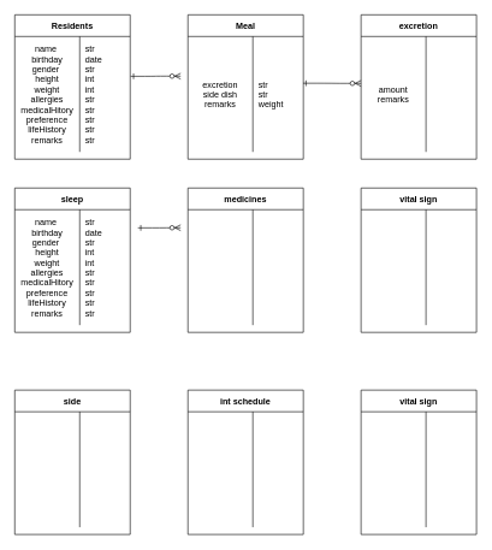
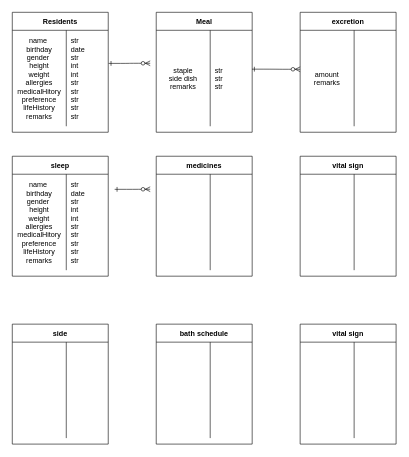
  <mxCell id="0" />
  <mxCell id="1" parent="0" />
  <mxCell id="2" value="" style="edgeStyle=entityRelationEdgeStyle;endArrow=ERzeroToMany;startArrow=ERone;endFill=1;startFill=0;exitX=1.004;exitY=0.345;exitDx=0;exitDy=0;exitPerimeter=0;" parent="1" source="4" edge="1"><mxGeometry width="100" height="100" relative="1" as="geometry"><mxPoint x="170" y="105" as="sourcePoint" /><mxPoint x="250" y="105" as="targetPoint" /></mxGeometry></mxCell>
  <mxCell id="3" value="Residents" style="shape=table;startSize=30;container=1;collapsible=1;childLayout=tableLayout;fixedRows=1;rowLines=0;fontStyle=1;align=center;resizeLast=1;" parent="1" vertex="1"><mxGeometry x="20" y="20" width="160" height="200" as="geometry" /></mxCell>
  <mxCell id="4" value="" style="shape=partialRectangle;collapsible=0;dropTarget=0;pointerEvents=0;fillColor=none;points=[[0,0.5],[1,0.5]];portConstraint=eastwest;top=0;left=0;right=0;bottom=0;" parent="3" vertex="1"><mxGeometry y="30" width="160" height="160" as="geometry" /></mxCell>
  <mxCell id="5" value="name &#10;birthday&#10;gender &#10;height&#10;weight&#10;allergies&#10;medicalHitory&#10;preference&#10;lifeHistory&#10;remarks" style="shape=partialRectangle;overflow=hidden;connectable=0;fillColor=none;top=0;left=0;bottom=0;right=0;" parent="4" vertex="1"><mxGeometry width="90" height="160" as="geometry" /></mxCell>
  <mxCell id="6" value="str&#10;date&#10;str&#10;int&#10;int&#10;str&#10;str&#10;str&#10;str&#10;str" style="shape=partialRectangle;overflow=hidden;connectable=0;fillColor=none;top=0;left=0;bottom=0;right=0;align=left;spacingLeft=6;" parent="4" vertex="1"><mxGeometry x="90" width="70" height="160" as="geometry" /></mxCell>
  <mxCell id="7" value="Meal" style="shape=table;startSize=30;container=1;collapsible=1;childLayout=tableLayout;fixedRows=1;rowLines=0;fontStyle=1;align=center;resizeLast=1;" vertex="1" parent="1"><mxGeometry x="260" y="20" width="160" height="200" as="geometry" /></mxCell>
  <mxCell id="8" value="" style="shape=partialRectangle;collapsible=0;dropTarget=0;pointerEvents=0;fillColor=none;points=[[0,0.5],[1,0.5]];portConstraint=eastwest;top=0;left=0;right=0;bottom=0;" vertex="1" parent="7"><mxGeometry y="30" width="160" height="160" as="geometry" /></mxCell>
- <mxCell id="9" value="&#10;excretion&#10;side dish&#10;remarks&#10;" style="shape=partialRectangle;overflow=hidden;connectable=0;fillColor=none;top=0;left=0;bottom=0;right=0;verticalAlign=middle;" vertex="1" parent="8"><mxGeometry width="90" height="160" as="geometry" /></mxCell>
- <mxCell id="10" value="str&#10;str&#10;weight" style="shape=partialRectangle;overflow=hidden;connectable=0;fillColor=none;top=0;left=0;bottom=0;right=0;align=left;spacingLeft=6;verticalAlign=middle;" vertex="1" parent="8"><mxGeometry x="90" width="70" height="160" as="geometry" /></mxCell>
+ <mxCell id="9" value="&#10;staple&#10;side dish&#10;remarks&#10;" style="shape=partialRectangle;overflow=hidden;connectable=0;fillColor=none;top=0;left=0;bottom=0;right=0;verticalAlign=middle;" vertex="1" parent="8"><mxGeometry width="90" height="160" as="geometry" /></mxCell>
+ <mxCell id="10" value="str&#10;str&#10;str" style="shape=partialRectangle;overflow=hidden;connectable=0;fillColor=none;top=0;left=0;bottom=0;right=0;align=left;spacingLeft=6;verticalAlign=middle;" vertex="1" parent="8"><mxGeometry x="90" width="70" height="160" as="geometry" /></mxCell>
  <mxCell id="11" value="excretion" style="shape=table;startSize=30;container=1;collapsible=1;childLayout=tableLayout;fixedRows=1;rowLines=0;fontStyle=1;align=center;resizeLast=1;" vertex="1" parent="1"><mxGeometry x="500" y="20" width="160" height="200" as="geometry" /></mxCell>
  <mxCell id="12" value="" style="shape=partialRectangle;collapsible=0;dropTarget=0;pointerEvents=0;fillColor=none;points=[[0,0.5],[1,0.5]];portConstraint=eastwest;top=0;left=0;right=0;bottom=0;" vertex="1" parent="11"><mxGeometry y="30" width="160" height="160" as="geometry" /></mxCell>
  <mxCell id="13" value="amount&#10;remarks" style="shape=partialRectangle;overflow=hidden;connectable=0;fillColor=none;top=0;left=0;bottom=0;right=0;" vertex="1" parent="12"><mxGeometry width="90" height="160" as="geometry" /></mxCell>
  <mxCell id="14" value="" style="shape=partialRectangle;overflow=hidden;connectable=0;fillColor=none;top=0;left=0;bottom=0;right=0;align=left;spacingLeft=6;" vertex="1" parent="12"><mxGeometry x="90" width="70" height="160" as="geometry" /></mxCell>
  <mxCell id="15" value="" style="edgeStyle=entityRelationEdgeStyle;endArrow=ERzeroToMany;startArrow=ERone;endFill=1;startFill=0;exitX=1.004;exitY=0.345;exitDx=0;exitDy=0;exitPerimeter=0;" edge="1" parent="1"><mxGeometry width="100" height="100" relative="1" as="geometry"><mxPoint x="190.68" y="315.2" as="sourcePoint" /><mxPoint x="250" y="315" as="targetPoint" /></mxGeometry></mxCell>
  <mxCell id="16" value="medicines" style="shape=table;startSize=30;container=1;collapsible=1;childLayout=tableLayout;fixedRows=1;rowLines=0;fontStyle=1;align=center;resizeLast=1;" vertex="1" parent="1"><mxGeometry x="260" y="260" width="160" height="200" as="geometry" /></mxCell>
  <mxCell id="17" value="" style="shape=partialRectangle;collapsible=0;dropTarget=0;pointerEvents=0;fillColor=none;points=[[0,0.5],[1,0.5]];portConstraint=eastwest;top=0;left=0;right=0;bottom=0;" vertex="1" parent="16"><mxGeometry y="30" width="160" height="160" as="geometry" /></mxCell>
  <mxCell id="18" value="" style="shape=partialRectangle;overflow=hidden;connectable=0;fillColor=none;top=0;left=0;bottom=0;right=0;" vertex="1" parent="17"><mxGeometry width="90" height="160" as="geometry" /></mxCell>
  <mxCell id="19" value="" style="shape=partialRectangle;overflow=hidden;connectable=0;fillColor=none;top=0;left=0;bottom=0;right=0;align=left;spacingLeft=6;" vertex="1" parent="17"><mxGeometry x="90" width="70" height="160" as="geometry" /></mxCell>
  <mxCell id="20" value="vital sign" style="shape=table;startSize=30;container=1;collapsible=1;childLayout=tableLayout;fixedRows=1;rowLines=0;fontStyle=1;align=center;resizeLast=1;" vertex="1" parent="1"><mxGeometry x="500" y="260" width="160" height="200" as="geometry" /></mxCell>
  <mxCell id="21" value="" style="shape=partialRectangle;collapsible=0;dropTarget=0;pointerEvents=0;fillColor=none;points=[[0,0.5],[1,0.5]];portConstraint=eastwest;top=0;left=0;right=0;bottom=0;" vertex="1" parent="20"><mxGeometry y="30" width="160" height="160" as="geometry" /></mxCell>
  <mxCell id="22" value="" style="shape=partialRectangle;overflow=hidden;connectable=0;fillColor=none;top=0;left=0;bottom=0;right=0;" vertex="1" parent="21"><mxGeometry width="90" height="160" as="geometry" /></mxCell>
  <mxCell id="23" value="" style="shape=partialRectangle;overflow=hidden;connectable=0;fillColor=none;top=0;left=0;bottom=0;right=0;align=left;spacingLeft=6;" vertex="1" parent="21"><mxGeometry x="90" width="70" height="160" as="geometry" /></mxCell>
  <mxCell id="24" value="sleep" style="shape=table;startSize=30;container=1;collapsible=1;childLayout=tableLayout;fixedRows=1;rowLines=0;fontStyle=1;align=center;resizeLast=1;" vertex="1" parent="1"><mxGeometry x="20" y="260" width="160" height="200" as="geometry" /></mxCell>
  <mxCell id="25" value="" style="shape=partialRectangle;collapsible=0;dropTarget=0;pointerEvents=0;fillColor=none;points=[[0,0.5],[1,0.5]];portConstraint=eastwest;top=0;left=0;right=0;bottom=0;" vertex="1" parent="24"><mxGeometry y="30" width="160" height="160" as="geometry" /></mxCell>
  <mxCell id="26" value="name &#10;birthday&#10;gender &#10;height&#10;weight&#10;allergies&#10;medicalHitory&#10;preference&#10;lifeHistory&#10;remarks" style="shape=partialRectangle;overflow=hidden;connectable=0;fillColor=none;top=0;left=0;bottom=0;right=0;" vertex="1" parent="25"><mxGeometry width="90" height="160" as="geometry" /></mxCell>
  <mxCell id="27" value="str&#10;date&#10;str&#10;int&#10;int&#10;str&#10;str&#10;str&#10;str&#10;str" style="shape=partialRectangle;overflow=hidden;connectable=0;fillColor=none;top=0;left=0;bottom=0;right=0;align=left;spacingLeft=6;" vertex="1" parent="25"><mxGeometry x="90" width="70" height="160" as="geometry" /></mxCell>
  <mxCell id="28" value="" style="edgeStyle=entityRelationEdgeStyle;endArrow=ERzeroToMany;startArrow=ERone;endFill=1;startFill=0;exitX=0.998;exitY=0.405;exitDx=0;exitDy=0;exitPerimeter=0;" edge="1" parent="1" source="8"><mxGeometry width="100" height="100" relative="1" as="geometry"><mxPoint x="440.68" y="115.2" as="sourcePoint" /><mxPoint x="500" y="115" as="targetPoint" /></mxGeometry></mxCell>
  <mxCell id="29" value="side" style="shape=table;startSize=30;container=1;collapsible=1;childLayout=tableLayout;fixedRows=1;rowLines=0;fontStyle=1;align=center;resizeLast=1;" vertex="1" parent="1"><mxGeometry x="20" y="540" width="160" height="200" as="geometry" /></mxCell>
  <mxCell id="30" value="" style="shape=partialRectangle;collapsible=0;dropTarget=0;pointerEvents=0;fillColor=none;points=[[0,0.5],[1,0.5]];portConstraint=eastwest;top=0;left=0;right=0;bottom=0;" vertex="1" parent="29"><mxGeometry y="30" width="160" height="160" as="geometry" /></mxCell>
  <mxCell id="31" value="" style="shape=partialRectangle;overflow=hidden;connectable=0;fillColor=none;top=0;left=0;bottom=0;right=0;" vertex="1" parent="30"><mxGeometry width="90" height="160" as="geometry" /></mxCell>
  <mxCell id="32" value="" style="shape=partialRectangle;overflow=hidden;connectable=0;fillColor=none;top=0;left=0;bottom=0;right=0;align=left;spacingLeft=6;" vertex="1" parent="30"><mxGeometry x="90" width="70" height="160" as="geometry" /></mxCell>
- <mxCell id="33" value="int schedule" style="shape=table;startSize=30;container=1;collapsible=1;childLayout=tableLayout;fixedRows=1;rowLines=0;fontStyle=1;align=center;resizeLast=1;" vertex="1" parent="1"><mxGeometry x="260" y="540" width="160" height="200" as="geometry" /></mxCell>
+ <mxCell id="33" value="bath schedule" style="shape=table;startSize=30;container=1;collapsible=1;childLayout=tableLayout;fixedRows=1;rowLines=0;fontStyle=1;align=center;resizeLast=1;" vertex="1" parent="1"><mxGeometry x="260" y="540" width="160" height="200" as="geometry" /></mxCell>
  <mxCell id="34" value="" style="shape=partialRectangle;collapsible=0;dropTarget=0;pointerEvents=0;fillColor=none;points=[[0,0.5],[1,0.5]];portConstraint=eastwest;top=0;left=0;right=0;bottom=0;" vertex="1" parent="33"><mxGeometry y="30" width="160" height="160" as="geometry" /></mxCell>
  <mxCell id="35" value="" style="shape=partialRectangle;overflow=hidden;connectable=0;fillColor=none;top=0;left=0;bottom=0;right=0;" vertex="1" parent="34"><mxGeometry width="90" height="160" as="geometry" /></mxCell>
  <mxCell id="36" value="" style="shape=partialRectangle;overflow=hidden;connectable=0;fillColor=none;top=0;left=0;bottom=0;right=0;align=left;spacingLeft=6;" vertex="1" parent="34"><mxGeometry x="90" width="70" height="160" as="geometry" /></mxCell>
  <mxCell id="37" value="vital sign" style="shape=table;startSize=30;container=1;collapsible=1;childLayout=tableLayout;fixedRows=1;rowLines=0;fontStyle=1;align=center;resizeLast=1;" vertex="1" parent="1"><mxGeometry x="500" y="540" width="160" height="200" as="geometry" /></mxCell>
  <mxCell id="38" value="" style="shape=partialRectangle;collapsible=0;dropTarget=0;pointerEvents=0;fillColor=none;points=[[0,0.5],[1,0.5]];portConstraint=eastwest;top=0;left=0;right=0;bottom=0;" vertex="1" parent="37"><mxGeometry y="30" width="160" height="160" as="geometry" /></mxCell>
  <mxCell id="39" value="" style="shape=partialRectangle;overflow=hidden;connectable=0;fillColor=none;top=0;left=0;bottom=0;right=0;" vertex="1" parent="38"><mxGeometry width="90" height="160" as="geometry" /></mxCell>
  <mxCell id="40" value="" style="shape=partialRectangle;overflow=hidden;connectable=0;fillColor=none;top=0;left=0;bottom=0;right=0;align=left;spacingLeft=6;" vertex="1" parent="38"><mxGeometry x="90" width="70" height="160" as="geometry" /></mxCell>
